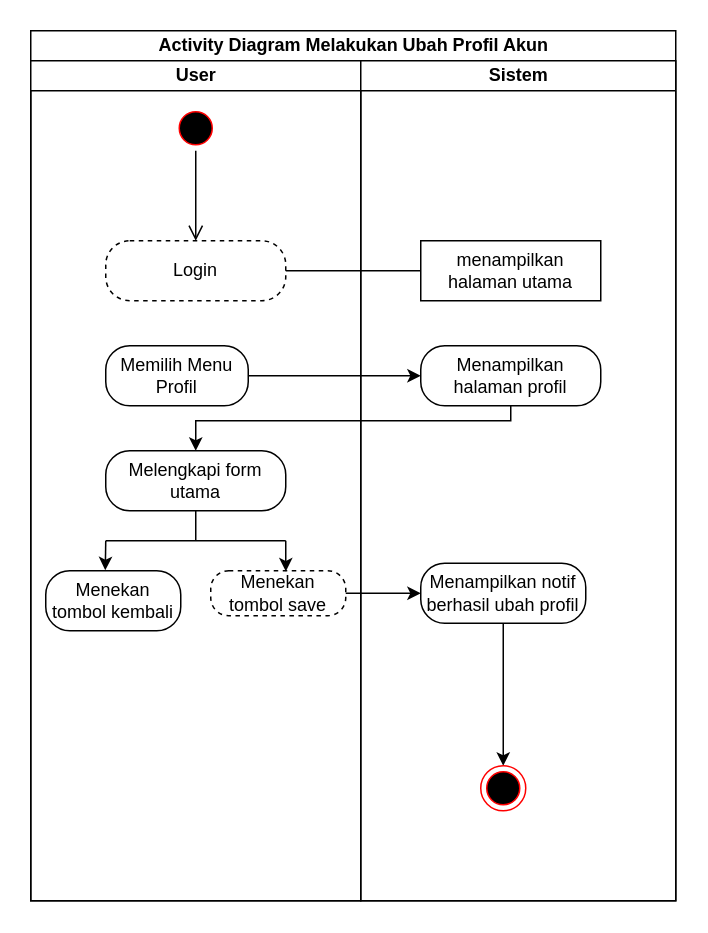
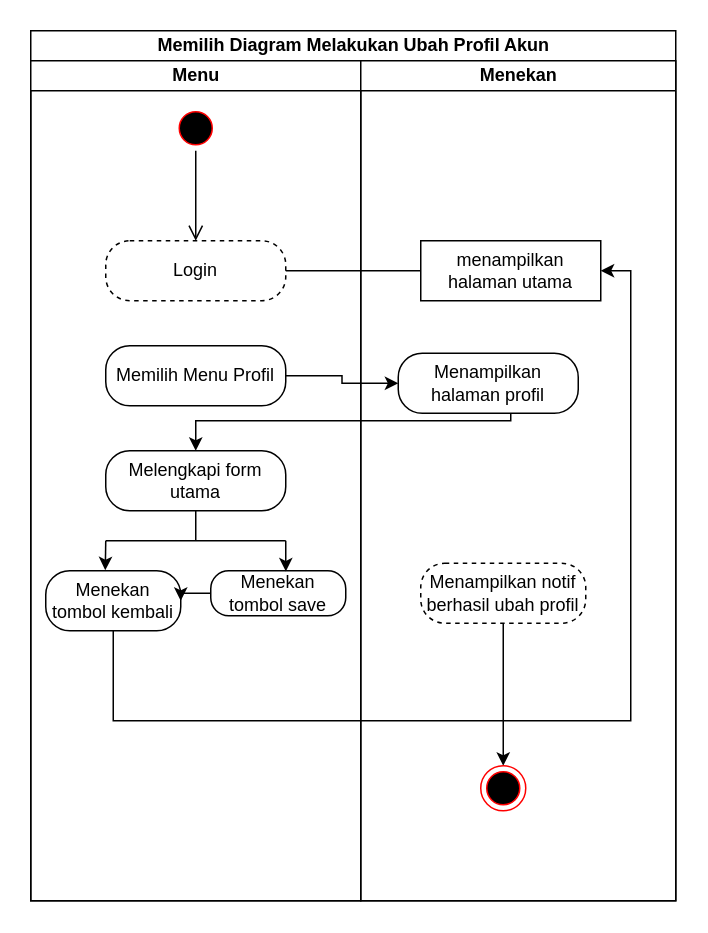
  <mxCell id="0" />
  <mxCell id="1" parent="0" />
- <mxCell id="2" value="Activity Diagram Melakukan Ubah Profil Akun" style="swimlane;childLayout=stackLayout;resizeParent=1;resizeParentMax=0;startSize=20;html=1;" parent="1" vertex="1"><mxGeometry x="20" y="20" width="430" height="580" as="geometry" /></mxCell>
- <mxCell id="3" value="User" style="swimlane;startSize=20;html=1;align=center;" parent="2" vertex="1"><mxGeometry y="20" width="220" height="560" as="geometry" /></mxCell>
+ <mxCell id="2" value="Memilih Diagram Melakukan Ubah Profil Akun" style="swimlane;childLayout=stackLayout;resizeParent=1;resizeParentMax=0;startSize=20;html=1;" parent="1" vertex="1"><mxGeometry x="20" y="20" width="430" height="580" as="geometry" /></mxCell>
+ <mxCell id="3" value="Menu" style="swimlane;startSize=20;html=1;align=center;" parent="2" vertex="1"><mxGeometry y="20" width="220" height="560" as="geometry" /></mxCell>
  <mxCell id="4" value="" style="ellipse;html=1;shape=startState;fillColor=#000000;strokeColor=#ff0000;" parent="3" vertex="1"><mxGeometry x="95" y="30" width="30" height="30" as="geometry" /></mxCell>
  <mxCell id="5" value="" style="edgeStyle=orthogonalEdgeStyle;html=1;verticalAlign=bottom;endArrow=open;endSize=8;strokeColor=#000000;rounded=0;" parent="3" source="4" edge="1"><mxGeometry relative="1" as="geometry"><mxPoint x="110" y="120" as="targetPoint" /></mxGeometry></mxCell>
  <mxCell id="6" value="Login" style="rounded=1;whiteSpace=wrap;html=1;arcSize=40;fontColor=#000000;fillColor=default;strokeColor=default;dashed=1;" parent="3" vertex="1"><mxGeometry x="50" y="120" width="120" height="40" as="geometry" /></mxCell>
- <mxCell id="7" value="Memilih Menu Profil" style="rounded=1;whiteSpace=wrap;html=1;arcSize=40;fontColor=#000000;fillColor=default;strokeColor=default;" parent="3" vertex="1"><mxGeometry x="50" y="190" width="95" height="40" as="geometry" /></mxCell>
+ <mxCell id="7" value="Memilih Menu Profil" style="rounded=1;whiteSpace=wrap;html=1;arcSize=40;fontColor=#000000;fillColor=default;strokeColor=default;" parent="3" vertex="1"><mxGeometry x="50" y="190" width="120" height="40" as="geometry" /></mxCell>
  <mxCell id="8" value="Melengkapi form utama" style="rounded=1;whiteSpace=wrap;html=1;arcSize=40;fontColor=#000000;fillColor=default;strokeColor=default;" parent="3" vertex="1"><mxGeometry x="50" y="260" width="120" height="40" as="geometry" /></mxCell>
  <mxCell id="9" value="Menekan tombol kembali" style="rounded=1;whiteSpace=wrap;html=1;arcSize=40;fontColor=#000000;fillColor=default;strokeColor=default;" parent="3" vertex="1"><mxGeometry x="10" y="340" width="90" height="40" as="geometry" /></mxCell>
- <mxCell id="10" value="Menekan tombol save" style="rounded=1;whiteSpace=wrap;html=1;arcSize=40;fontColor=#000000;fillColor=default;strokeColor=default;dashed=1;" parent="3" vertex="1"><mxGeometry x="120" y="340" width="90" height="30" as="geometry" /></mxCell>
- <mxCell id="11" value="Sistem" style="swimlane;startSize=20;html=1;" parent="2" vertex="1"><mxGeometry x="220" y="20" width="210" height="560" as="geometry" /></mxCell>
- <mxCell id="12" value="Menampilkan halaman profil" style="rounded=1;whiteSpace=wrap;html=1;arcSize=40;fontColor=#000000;fillColor=default;strokeColor=default;" parent="11" vertex="1"><mxGeometry x="40" y="190" width="120" height="40" as="geometry" /></mxCell>
+ <mxCell id="10" value="Menekan tombol save" style="rounded=1;whiteSpace=wrap;html=1;arcSize=40;fontColor=#000000;fillColor=default;strokeColor=default;" parent="3" vertex="1"><mxGeometry x="120" y="340" width="90" height="30" as="geometry" /></mxCell>
+ <mxCell id="11" value="Menekan" style="swimlane;startSize=20;html=1;" parent="2" vertex="1"><mxGeometry x="220" y="20" width="210" height="560" as="geometry" /></mxCell>
+ <mxCell id="12" value="Menampilkan halaman profil" style="rounded=1;whiteSpace=wrap;html=1;arcSize=40;fontColor=#000000;fillColor=default;strokeColor=default;" parent="11" vertex="1"><mxGeometry x="25" y="195" width="120" height="40" as="geometry" /></mxCell>
  <mxCell id="13" value="menampilkan halaman utama" style="whiteSpace=wrap;html=1;arcSize=40;fontColor=#000000;fillColor=default;strokeColor=default;rounded=0;" parent="11" vertex="1"><mxGeometry x="40" y="120" width="120" height="40" as="geometry" /></mxCell>
  <mxCell id="14" value="" style="edgeStyle=orthogonalEdgeStyle;rounded=0;orthogonalLoop=1;jettySize=auto;html=1;" parent="11" source="15" target="16" edge="1"><mxGeometry relative="1" as="geometry" /></mxCell>
- <mxCell id="15" value="Menampilkan notif berhasil ubah profil" style="rounded=1;whiteSpace=wrap;html=1;arcSize=40;fontColor=#000000;fillColor=default;strokeColor=default;" parent="11" vertex="1"><mxGeometry x="40" y="335" width="110" height="40" as="geometry" /></mxCell>
+ <mxCell id="15" value="Menampilkan notif berhasil ubah profil" style="rounded=1;whiteSpace=wrap;html=1;arcSize=40;fontColor=#000000;fillColor=default;strokeColor=default;dashed=1;" parent="11" vertex="1"><mxGeometry x="40" y="335" width="110" height="40" as="geometry" /></mxCell>
  <mxCell id="16" value="" style="ellipse;html=1;shape=endState;fillColor=#000000;strokeColor=#ff0000;" parent="11" vertex="1"><mxGeometry x="80" y="470" width="30" height="30" as="geometry" /></mxCell>
  <mxCell id="17" value="" style="edgeStyle=orthogonalEdgeStyle;rounded=0;orthogonalLoop=1;jettySize=auto;html=1;" parent="2" source="7" target="12" edge="1"><mxGeometry relative="1" as="geometry" /></mxCell>
  <mxCell id="18" value="" style="edgeStyle=orthogonalEdgeStyle;rounded=0;orthogonalLoop=1;jettySize=auto;html=1;endArrow=none;" parent="2" source="6" target="13" edge="1"><mxGeometry relative="1" as="geometry" /></mxCell>
- <mxCell id="20" value="" style="edgeStyle=orthogonalEdgeStyle;rounded=0;orthogonalLoop=1;jettySize=auto;html=1;" parent="2" source="10" target="15" edge="1"><mxGeometry relative="1" as="geometry" /></mxCell>
+ <mxCell id="19" style="edgeStyle=orthogonalEdgeStyle;rounded=0;orthogonalLoop=1;jettySize=auto;html=1;entryX=1;entryY=0.5;entryDx=0;entryDy=0;" parent="2" source="9" target="13" edge="1"><mxGeometry relative="1" as="geometry"><Array as="points"><mxPoint x="55" y="460" /><mxPoint x="400" y="460" /><mxPoint x="400" y="160" /></Array></mxGeometry></mxCell>
+ <mxCell id="20" value="" style="edgeStyle=orthogonalEdgeStyle;rounded=0;orthogonalLoop=1;jettySize=auto;html=1;" parent="2" source="10" target="9" edge="1"><mxGeometry relative="1" as="geometry" /></mxCell>
  <mxCell id="21" style="edgeStyle=orthogonalEdgeStyle;rounded=0;orthogonalLoop=1;jettySize=auto;html=1;entryX=0.5;entryY=0;entryDx=0;entryDy=0;" parent="2" source="12" target="8" edge="1"><mxGeometry relative="1" as="geometry"><Array as="points"><mxPoint x="320" y="260" /><mxPoint x="110" y="260" /></Array></mxGeometry></mxCell>
  <mxCell id="22" value="" style="endArrow=none;html=1;rounded=0;" parent="1" edge="1"><mxGeometry width="50" height="50" relative="1" as="geometry"><mxPoint x="70" y="360" as="sourcePoint" /><mxPoint x="190" y="360" as="targetPoint" /></mxGeometry></mxCell>
  <mxCell id="23" value="" style="endArrow=none;html=1;rounded=0;entryX=0.5;entryY=1;entryDx=0;entryDy=0;" parent="1" target="8" edge="1"><mxGeometry width="50" height="50" relative="1" as="geometry"><mxPoint x="130" y="360" as="sourcePoint" /><mxPoint x="210" y="350" as="targetPoint" /></mxGeometry></mxCell>
  <mxCell id="24" value="" style="endArrow=classic;html=1;rounded=0;entryX=0.441;entryY=-0.008;entryDx=0;entryDy=0;entryPerimeter=0;" parent="1" target="9" edge="1"><mxGeometry width="50" height="50" relative="1" as="geometry"><mxPoint x="70" y="360" as="sourcePoint" /><mxPoint x="210" y="350" as="targetPoint" /></mxGeometry></mxCell>
  <mxCell id="25" value="" style="endArrow=classic;html=1;rounded=0;entryX=0.556;entryY=0.014;entryDx=0;entryDy=0;entryPerimeter=0;" parent="1" target="10" edge="1"><mxGeometry width="50" height="50" relative="1" as="geometry"><mxPoint x="190" y="360" as="sourcePoint" /><mxPoint x="210" y="350" as="targetPoint" /></mxGeometry></mxCell>
